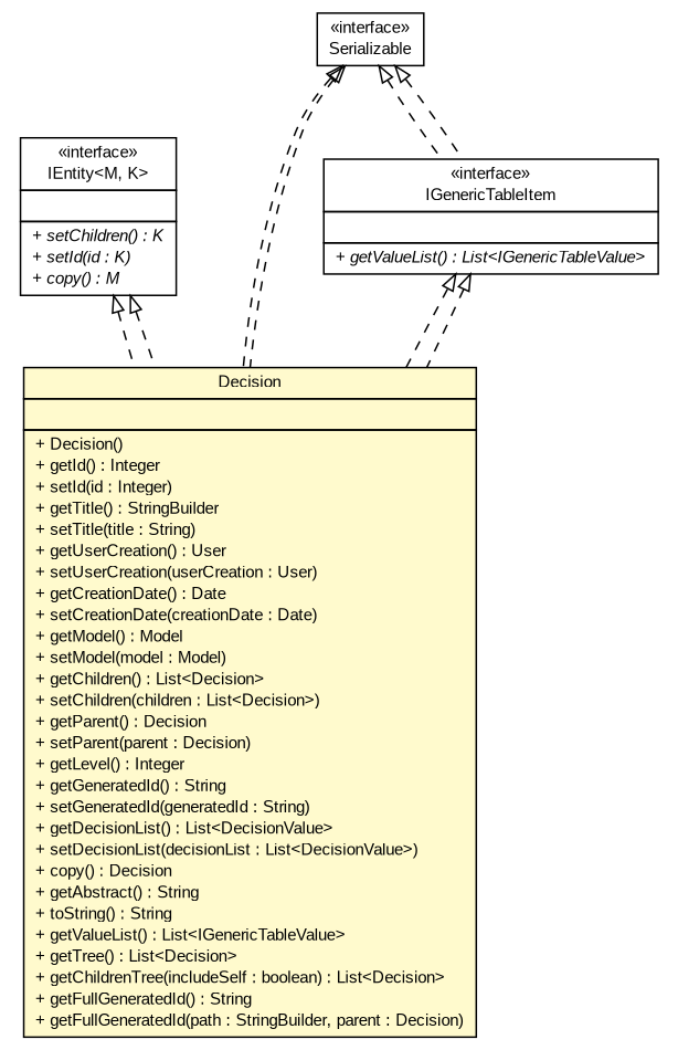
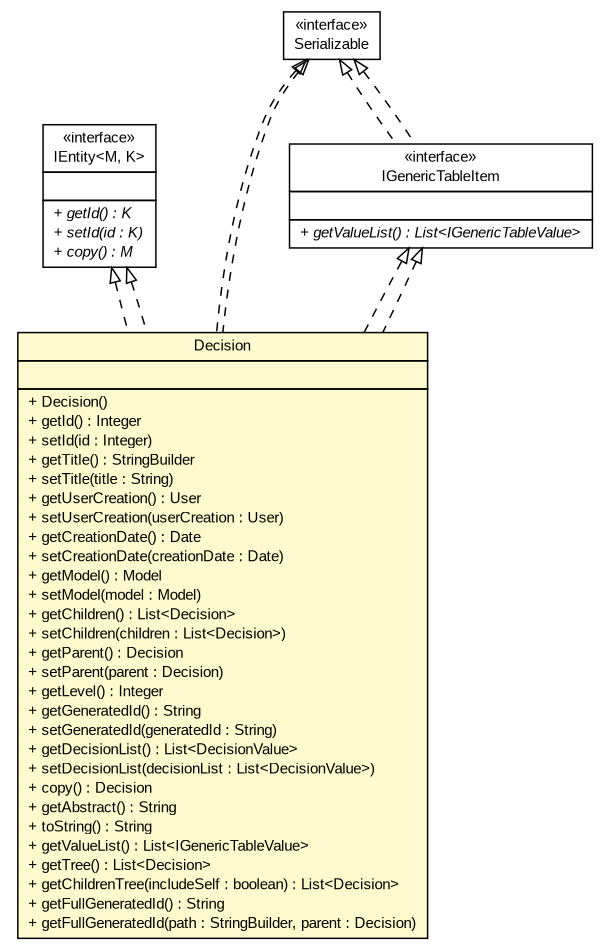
  digraph {
    nodesep=0.25
    ranksep=0.5
    node [fontcolor=black fontname=arial fontsize=10.0 shape=plaintext]
    edge [arrowtail=empty dir=back fontname=arial fontsize=10 headport=p labelfontname=arial labelfontsize=10 style=dashed tailport=p]
    n1 [label=<<table title="gov.sandia.cf.model.Decision" border="0" cellborder="1" cellspacing="0" cellpadding="2" port="p" bgcolor="lemonChiffon" href="./Decision.html"> 		<tr><td><table border="0" cellspacing="0" cellpadding="1"> <tr><td align="center" balign="center"> Decision </td></tr> 		</table></td></tr> 		<tr><td><table border="0" cellspacing="0" cellpadding="1"> <tr><td align="left" balign="left">  </td></tr> 		</table></td></tr> 		<tr><td><table border="0" cellspacing="0" cellpadding="1"> <tr><td align="left" balign="left"> + Decision() </td></tr> <tr><td align="left" balign="left"> + getId() : Integer </td></tr> <tr><td align="left" balign="left"> + setId(id : Integer) </td></tr> <tr><td align="left" balign="left"> + getTitle() : StringBuilder </td></tr> <tr><td align="left" balign="left"> + setTitle(title : String) </td></tr> <tr><td align="left" balign="left"> + getUserCreation() : User </td></tr> <tr><td align="left" balign="left"> + setUserCreation(userCreation : User) </td></tr> <tr><td align="left" balign="left"> + getCreationDate() : Date </td></tr> <tr><td align="left" balign="left"> + setCreationDate(creationDate : Date) </td></tr> <tr><td align="left" balign="left"> + getModel() : Model </td></tr> <tr><td align="left" balign="left"> + setModel(model : Model) </td></tr> <tr><td align="left" balign="left"> + getChildren() : List&lt;Decision&gt; </td></tr> <tr><td align="left" balign="left"> + setChildren(children : List&lt;Decision&gt;) </td></tr> <tr><td align="left" balign="left"> + getParent() : Decision </td></tr> <tr><td align="left" balign="left"> + setParent(parent : Decision) </td></tr> <tr><td align="left" balign="left"> + getLevel() : Integer </td></tr> <tr><td align="left" balign="left"> + getGeneratedId() : String </td></tr> <tr><td align="left" balign="left"> + setGeneratedId(generatedId : String) </td></tr> <tr><td align="left" balign="left"> + getDecisionList() : List&lt;DecisionValue&gt; </td></tr> <tr><td align="left" balign="left"> + setDecisionList(decisionList : List&lt;DecisionValue&gt;) </td></tr> <tr><td align="left" balign="left"> + copy() : Decision </td></tr> <tr><td align="left" balign="left"> + getAbstract() : String </td></tr> <tr><td align="left" balign="left"> + toString() : String </td></tr> <tr><td align="left" balign="left"> + getValueList() : List&lt;IGenericTableValue&gt; </td></tr> <tr><td align="left" balign="left"> + getTree() : List&lt;Decision&gt; </td></tr> <tr><td align="left" balign="left"> + getChildrenTree(includeSelf : boolean) : List&lt;Decision&gt; </td></tr> <tr><td align="left" balign="left"> + getFullGeneratedId() : String </td></tr> <tr><td align="left" balign="left"> + getFullGeneratedId(path : StringBuilder, parent : Decision) </td></tr> 		</table></td></tr> 		</table>>]
-   n2 [label=<<table title="gov.sandia.cf.model.IEntity" border="0" cellborder="1" cellspacing="0" cellpadding="2" port="p" href="./IEntity.html"> 		<tr><td><table border="0" cellspacing="0" cellpadding="1"> <tr><td align="center" balign="center"> &#171;interface&#187; </td></tr> <tr><td align="center" balign="center"> IEntity&lt;M, K&gt; </td></tr> 		</table></td></tr> 		<tr><td><table border="0" cellspacing="0" cellpadding="1"> <tr><td align="left" balign="left">  </td></tr> 		</table></td></tr> 		<tr><td><table border="0" cellspacing="0" cellpadding="1"> <tr><td align="left" balign="left"><font face="arial italic" point-size="10.0"> + setChildren() : K </font></td></tr> <tr><td align="left" balign="left"><font face="arial italic" point-size="10.0"> + setId(id : K) </font></td></tr> <tr><td align="left" balign="left"><font face="arial italic" point-size="10.0"> + copy() : M </font></td></tr> 		</table></td></tr> 		</table>>]
+   n2 [label=<<table title="gov.sandia.cf.model.IEntity" border="0" cellborder="1" cellspacing="0" cellpadding="2" port="p" href="./IEntity.html"> 		<tr><td><table border="0" cellspacing="0" cellpadding="1"> <tr><td align="center" balign="center"> &#171;interface&#187; </td></tr> <tr><td align="center" balign="center"> IEntity&lt;M, K&gt; </td></tr> 		</table></td></tr> 		<tr><td><table border="0" cellspacing="0" cellpadding="1"> <tr><td align="left" balign="left">  </td></tr> 		</table></td></tr> 		<tr><td><table border="0" cellspacing="0" cellpadding="1"> <tr><td align="left" balign="left"><font face="arial italic" point-size="10.0"> + getId() : K </font></td></tr> <tr><td align="left" balign="left"><font face="arial italic" point-size="10.0"> + setId(id : K) </font></td></tr> <tr><td align="left" balign="left"><font face="arial italic" point-size="10.0"> + copy() : M </font></td></tr> 		</table></td></tr> 		</table>>]
    n3 [label=<<table title="gov.sandia.cf.model.IGenericTableItem" border="0" cellborder="1" cellspacing="0" cellpadding="2" port="p" href="./IGenericTableItem.html"> 		<tr><td><table border="0" cellspacing="0" cellpadding="1"> <tr><td align="center" balign="center"> &#171;interface&#187; </td></tr> <tr><td align="center" balign="center"> IGenericTableItem </td></tr> 		</table></td></tr> 		<tr><td><table border="0" cellspacing="0" cellpadding="1"> <tr><td align="left" balign="left">  </td></tr> 		</table></td></tr> 		<tr><td><table border="0" cellspacing="0" cellpadding="1"> <tr><td align="left" balign="left"><font face="arial italic" point-size="10.0"> + getValueList() : List&lt;IGenericTableValue&gt; </font></td></tr> 		</table></td></tr> 		</table>>]
    n4 [label=<<table title="java.io.Serializable" border="0" cellborder="1" cellspacing="0" cellpadding="2" port="p" href="http://java.sun.com/j2se/1.4.2/docs/api/java/io/Serializable.html"> 		<tr><td><table border="0" cellspacing="0" cellpadding="1"> <tr><td align="center" balign="center"> &#171;interface&#187; </td></tr> <tr><td align="center" balign="center"> Serializable </td></tr> 		</table></td></tr> 		</table>>]
    n2 -> n1
    n2 -> n1
    n3 -> n1
    n3 -> n1
    n4 -> n1
    n4 -> n1
    n4 -> n3
    n4 -> n3
  }
